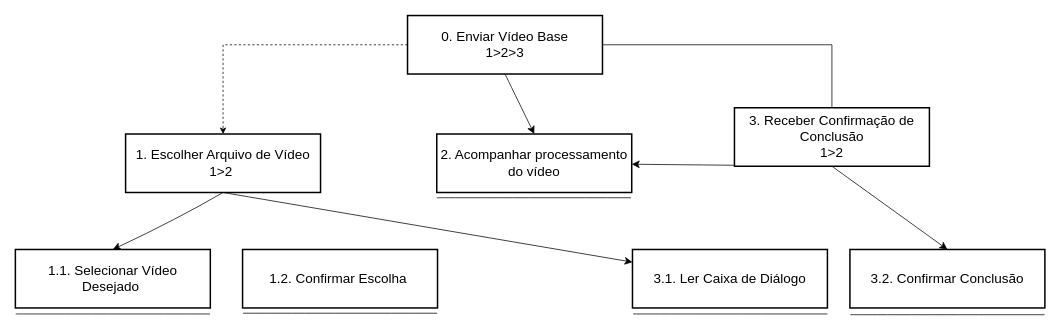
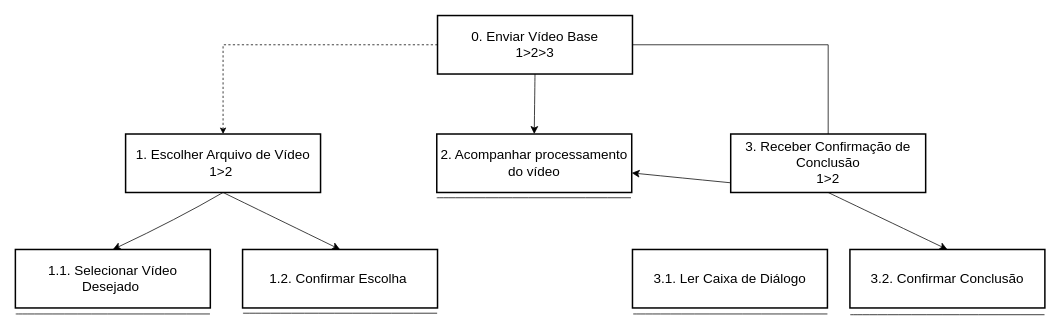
  <mxCell id="0" />
  <mxCell id="1" parent="0" />
  <mxCell id="2" style="edgeStyle=none;curved=1;rounded=0;orthogonalLoop=1;jettySize=auto;html=1;exitX=0.5;exitY=1;exitDx=0;exitDy=0;entryX=0.5;entryY=0;entryDx=0;entryDy=0;fontSize=12;startSize=8;endSize=8;" parent="1" source="5" target="11" edge="1"><mxGeometry relative="1" as="geometry" /></mxCell>
  <mxCell id="3" style="edgeStyle=orthogonalEdgeStyle;rounded=0;orthogonalLoop=1;jettySize=auto;html=1;exitX=1;exitY=0.5;exitDx=0;exitDy=0;entryX=0.5;entryY=0;entryDx=0;entryDy=0;endArrow=none;" edge="1" parent="1" source="5" target="16"><mxGeometry relative="1" as="geometry" /></mxCell>
  <mxCell id="4" style="edgeStyle=orthogonalEdgeStyle;rounded=0;orthogonalLoop=1;jettySize=auto;html=1;exitX=0;exitY=0.5;exitDx=0;exitDy=0;entryX=0.5;entryY=0;entryDx=0;entryDy=0;dashed=1;" edge="1" parent="1" source="5" target="10"><mxGeometry relative="1" as="geometry" /></mxCell>
- <mxCell id="5" value="0. Enviar Vídeo Base&#10;1&gt;2&gt;3" style="whiteSpace=wrap;strokeWidth=2;fontSize=18;" parent="1" vertex="1"><mxGeometry x="543" y="20" width="260" height="78" as="geometry" /></mxCell>
+ <mxCell id="5" value="0. Enviar Vídeo Base&#10;1&gt;2&gt;3" style="whiteSpace=wrap;strokeWidth=2;fontSize=18;" parent="1" vertex="1"><mxGeometry x="583" y="20" width="260" height="78" as="geometry" /></mxCell>
  <mxCell id="6" value="1.1. Selecionar Vídeo Desejado " style="whiteSpace=wrap;strokeWidth=2;fontSize=18;" parent="1" vertex="1"><mxGeometry x="20" y="332" width="260" height="78" as="geometry" /></mxCell>
  <mxCell id="7" value="1.2. Confirmar Escolha " style="whiteSpace=wrap;strokeWidth=2;fontSize=18;" parent="1" vertex="1"><mxGeometry x="323" y="332" width="260" height="78" as="geometry" /></mxCell>
  <mxCell id="8" style="edgeStyle=none;curved=1;rounded=0;orthogonalLoop=1;jettySize=auto;html=1;exitX=0.5;exitY=1;exitDx=0;exitDy=0;entryX=0.5;entryY=0;entryDx=0;entryDy=0;fontSize=12;startSize=8;endSize=8;" parent="1" source="10" target="6" edge="1"><mxGeometry relative="1" as="geometry"><Array as="points"><mxPoint x="235" y="292" /></Array></mxGeometry></mxCell>
- <mxCell id="9" style="edgeStyle=none;curved=1;rounded=0;orthogonalLoop=1;jettySize=auto;html=1;exitX=0.5;exitY=1;exitDx=0;exitDy=0;fontSize=12;startSize=8;endSize=8;" parent="1" source="10" target="17" edge="1"><mxGeometry relative="1" as="geometry" /></mxCell>
+ <mxCell id="9" style="edgeStyle=none;curved=1;rounded=0;orthogonalLoop=1;jettySize=auto;html=1;exitX=0.5;exitY=1;exitDx=0;exitDy=0;entryX=0.5;entryY=0;entryDx=0;entryDy=0;fontSize=12;startSize=8;endSize=8;" parent="1" source="10" target="7" edge="1"><mxGeometry relative="1" as="geometry" /></mxCell>
  <mxCell id="10" value="1. Escolher Arquivo de Vídeo&#10;1&gt;2 " style="whiteSpace=wrap;strokeWidth=2;fontSize=18;" parent="1" vertex="1"><mxGeometry x="167" y="178" width="260" height="78" as="geometry" /></mxCell>
  <mxCell id="11" value="2. Acompanhar processamento do vídeo" style="whiteSpace=wrap;strokeWidth=2;fontSize=18;" parent="1" vertex="1"><mxGeometry x="582" y="178" width="260" height="78" as="geometry" /></mxCell>
  <mxCell id="12" value="" style="endArrow=none;html=1;rounded=0;fontSize=12;startSize=8;endSize=8;curved=1;" parent="1" edge="1"><mxGeometry width="50" height="50" relative="1" as="geometry"><mxPoint x="20.5" y="418" as="sourcePoint" /><mxPoint x="279.5" y="418" as="targetPoint" /></mxGeometry></mxCell>
  <mxCell id="13" value="" style="endArrow=none;html=1;rounded=0;fontSize=12;startSize=8;endSize=8;curved=1;" parent="1" edge="1"><mxGeometry width="50" height="50" relative="1" as="geometry"><mxPoint x="323.5" y="417" as="sourcePoint" /><mxPoint x="582.5" y="417" as="targetPoint" /></mxGeometry></mxCell>
  <mxCell id="14" style="edgeStyle=none;curved=1;rounded=0;orthogonalLoop=1;jettySize=auto;html=1;exitX=0.5;exitY=1;exitDx=0;exitDy=0;fontSize=12;startSize=8;endSize=8;" edge="1" parent="1" source="16" target="11"><mxGeometry relative="1" as="geometry" /></mxCell>
  <mxCell id="15" style="edgeStyle=none;curved=1;rounded=0;orthogonalLoop=1;jettySize=auto;html=1;exitX=0.5;exitY=1;exitDx=0;exitDy=0;entryX=0.5;entryY=0;entryDx=0;entryDy=0;fontSize=12;startSize=8;endSize=8;" edge="1" parent="1" source="16" target="18"><mxGeometry relative="1" as="geometry" /></mxCell>
- <mxCell id="16" value="3. Receber Confirmação de Conclusão&#10;1&gt;2" style="whiteSpace=wrap;strokeWidth=2;fontSize=18;" vertex="1" parent="1"><mxGeometry x="979" y="143" width="260" height="78" as="geometry" /></mxCell>
+ <mxCell id="16" value="3. Receber Confirmação de Conclusão&#10;1&gt;2" style="whiteSpace=wrap;strokeWidth=2;fontSize=18;" vertex="1" parent="1"><mxGeometry x="974" y="178" width="260" height="78" as="geometry" /></mxCell>
  <mxCell id="17" value="3.1. Ler Caixa de Diálogo" style="whiteSpace=wrap;strokeWidth=2;fontSize=18;" vertex="1" parent="1"><mxGeometry x="843" y="332" width="260" height="78" as="geometry" /></mxCell>
  <mxCell id="18" value="3.2. Confirmar Conclusão" style="whiteSpace=wrap;strokeWidth=2;fontSize=18;" vertex="1" parent="1"><mxGeometry x="1133" y="332" width="260" height="78" as="geometry" /></mxCell>
  <mxCell id="19" value="" style="endArrow=none;html=1;rounded=0;fontSize=12;startSize=8;endSize=8;curved=1;" edge="1" parent="1"><mxGeometry width="50" height="50" relative="1" as="geometry"><mxPoint x="844" y="418" as="sourcePoint" /><mxPoint x="1103" y="418" as="targetPoint" /></mxGeometry></mxCell>
  <mxCell id="20" value="" style="endArrow=none;html=1;rounded=0;fontSize=12;startSize=8;endSize=8;curved=1;" edge="1" parent="1"><mxGeometry width="50" height="50" relative="1" as="geometry"><mxPoint x="582" y="263" as="sourcePoint" /><mxPoint x="841" y="263" as="targetPoint" /></mxGeometry></mxCell>
  <mxCell id="21" value="" style="endArrow=none;html=1;rounded=0;fontSize=12;startSize=8;endSize=8;curved=1;" edge="1" parent="1"><mxGeometry width="50" height="50" relative="1" as="geometry"><mxPoint x="1133.5" y="419" as="sourcePoint" /><mxPoint x="1392.5" y="419" as="targetPoint" /></mxGeometry></mxCell>
